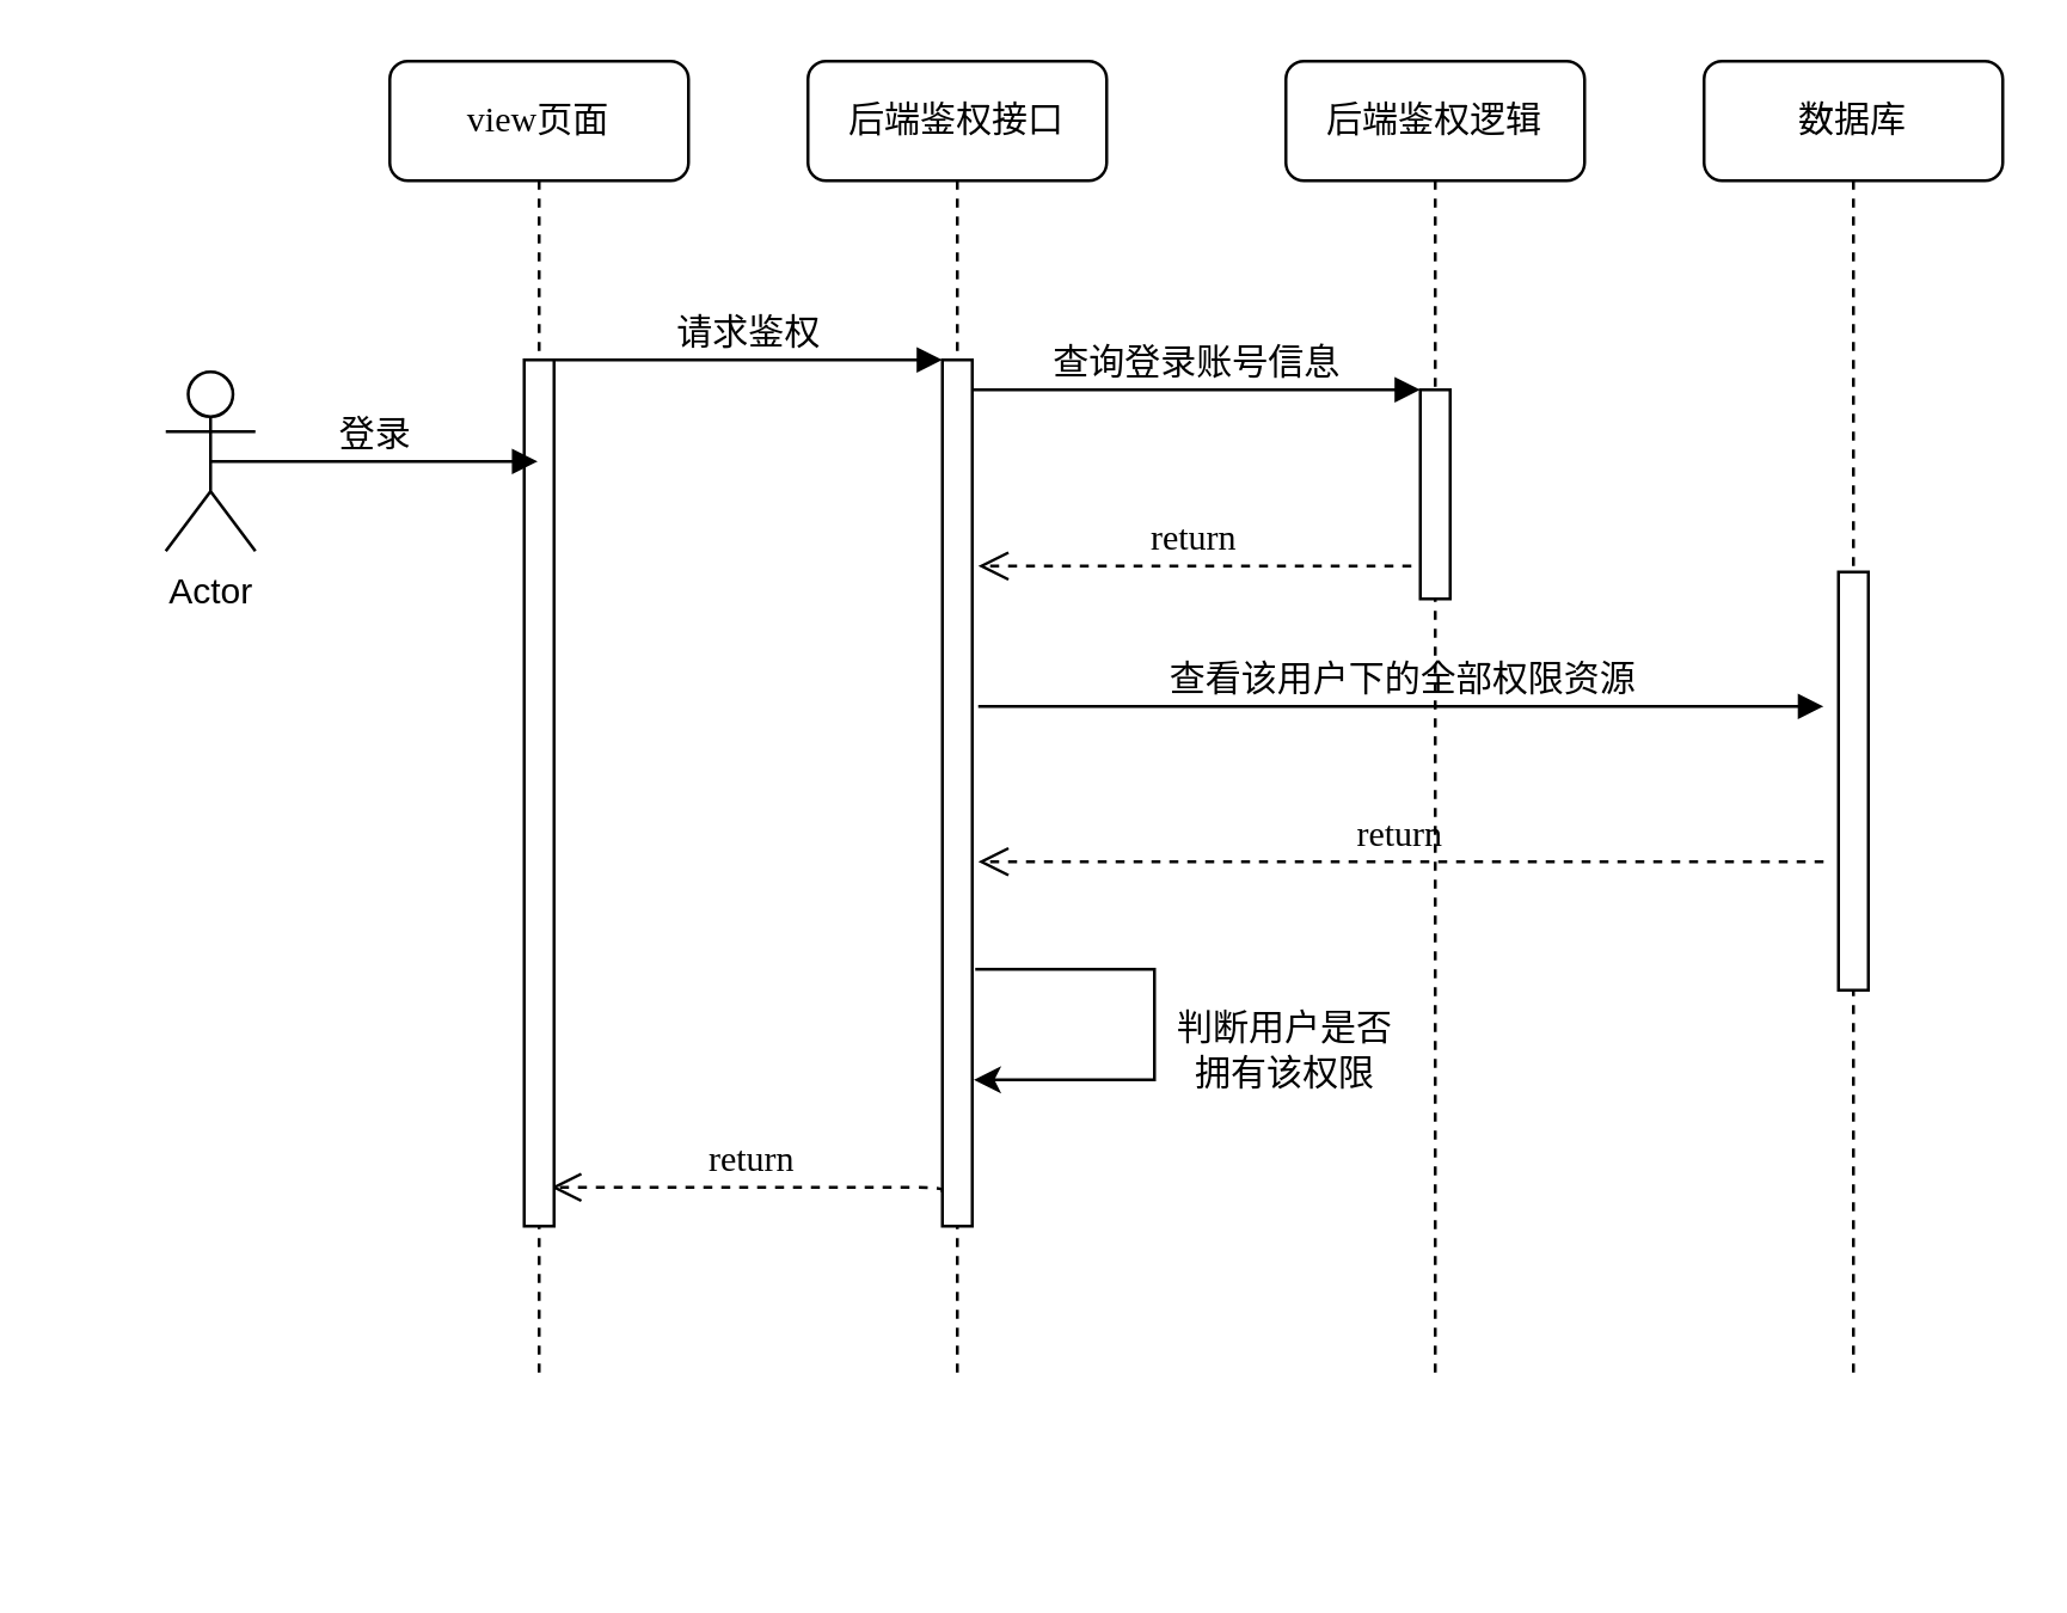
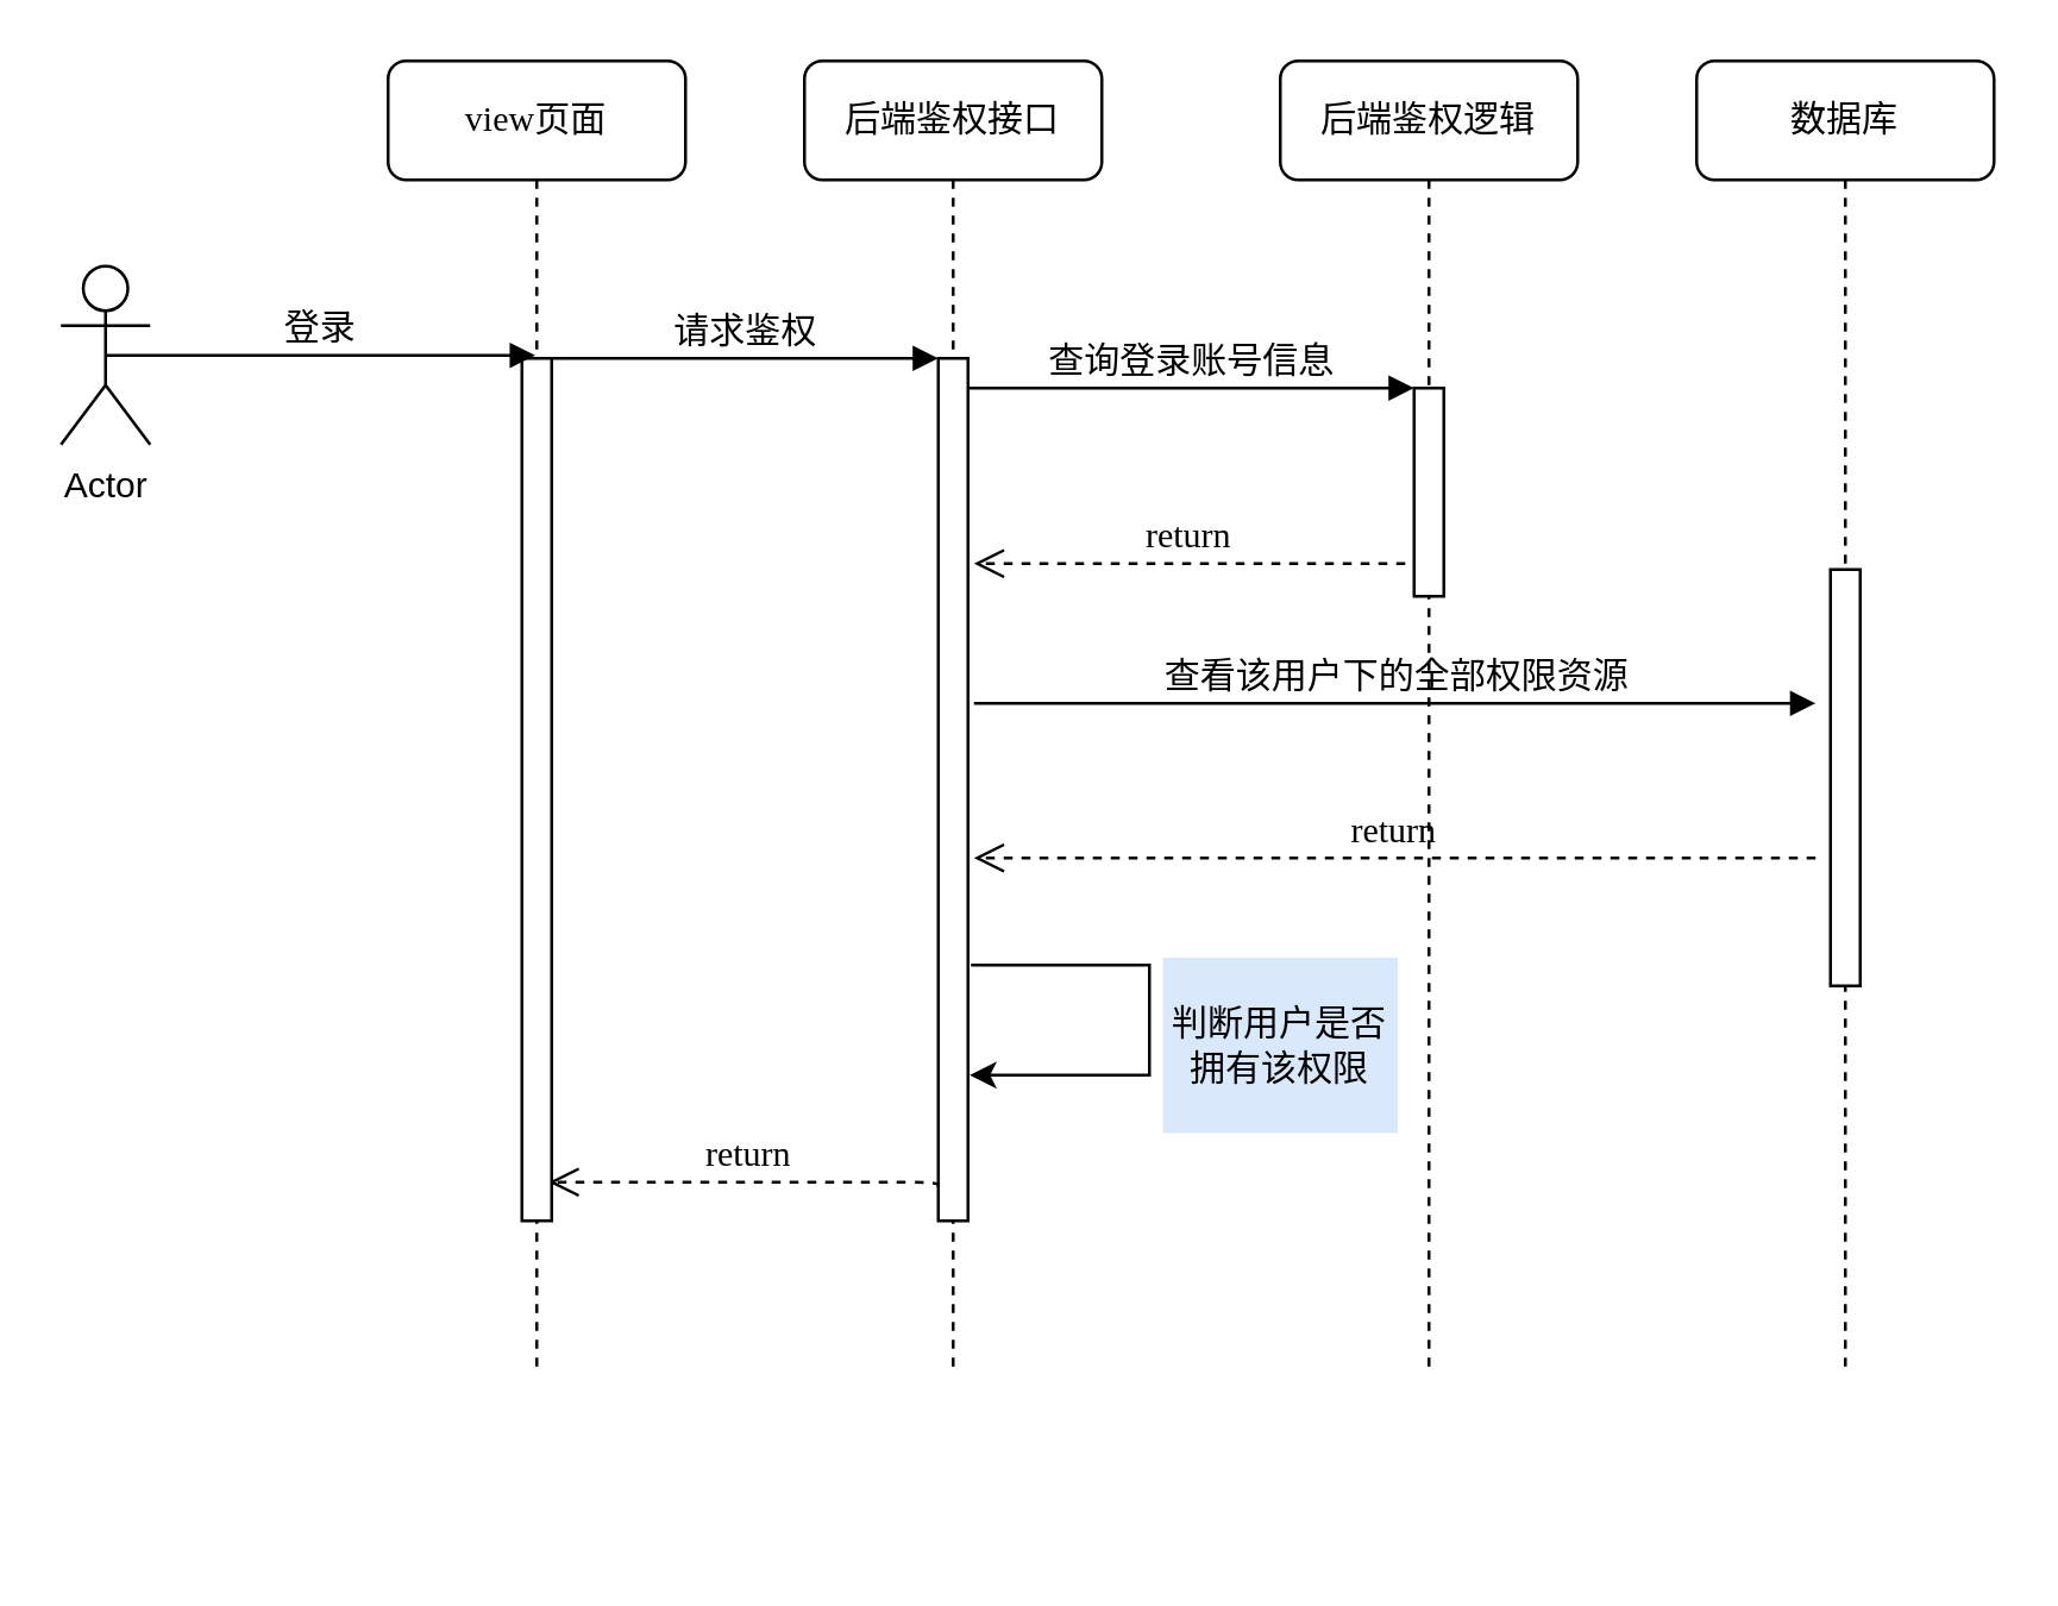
  <mxCell id="0" />
  <mxCell id="1" parent="0" />
  <mxCell id="2" value="后端鉴权接口" style="shape=umlLifeline;perimeter=lifelinePerimeter;whiteSpace=wrap;html=1;container=1;collapsible=0;recursiveResize=0;outlineConnect=0;rounded=1;shadow=0;comic=0;labelBackgroundColor=none;strokeWidth=1;fontFamily=Verdana;fontSize=12;align=center;" parent="1" vertex="1"><mxGeometry x="270" y="20" width="100" height="440" as="geometry" /></mxCell>
  <mxCell id="3" value="" style="html=1;points=[];perimeter=orthogonalPerimeter;rounded=0;shadow=0;comic=0;labelBackgroundColor=none;strokeWidth=1;fontFamily=Verdana;fontSize=12;align=center;" parent="2" vertex="1"><mxGeometry x="45" y="100" width="10" height="290" as="geometry" /></mxCell>
  <mxCell id="4" value="return" style="html=1;verticalAlign=bottom;endArrow=open;dashed=1;endSize=8;labelBackgroundColor=none;fontFamily=Verdana;fontSize=12;edgeStyle=elbowEdgeStyle;elbow=vertical;exitX=0.1;exitY=0.972;exitDx=0;exitDy=0;exitPerimeter=0;" edge="1" parent="2"><mxGeometry relative="1" as="geometry"><mxPoint x="-86" y="377" as="targetPoint" /><Array as="points"><mxPoint x="-11" y="377" /><mxPoint x="19" y="377" /></Array><mxPoint x="45" y="378.72" as="sourcePoint" /></mxGeometry></mxCell>
  <mxCell id="5" value="后端鉴权逻辑" style="shape=umlLifeline;perimeter=lifelinePerimeter;whiteSpace=wrap;html=1;container=1;collapsible=0;recursiveResize=0;outlineConnect=0;rounded=1;shadow=0;comic=0;labelBackgroundColor=none;strokeWidth=1;fontFamily=Verdana;fontSize=12;align=center;" parent="1" vertex="1"><mxGeometry x="430" y="20" width="100" height="440" as="geometry" /></mxCell>
  <mxCell id="6" value="" style="html=1;points=[];perimeter=orthogonalPerimeter;rounded=0;shadow=0;comic=0;labelBackgroundColor=none;strokeWidth=1;fontFamily=Verdana;fontSize=12;align=center;" parent="5" vertex="1"><mxGeometry x="45" y="110" width="10" height="70" as="geometry" /></mxCell>
  <mxCell id="7" value="数据库" style="shape=umlLifeline;perimeter=lifelinePerimeter;whiteSpace=wrap;html=1;container=1;collapsible=0;recursiveResize=0;outlineConnect=0;rounded=1;shadow=0;comic=0;labelBackgroundColor=none;strokeWidth=1;fontFamily=Verdana;fontSize=12;align=center;" parent="1" vertex="1"><mxGeometry x="570" y="20" width="100" height="440" as="geometry" /></mxCell>
  <mxCell id="8" value="view页面" style="shape=umlLifeline;perimeter=lifelinePerimeter;whiteSpace=wrap;html=1;container=1;collapsible=0;recursiveResize=0;outlineConnect=0;rounded=1;shadow=0;comic=0;labelBackgroundColor=none;strokeWidth=1;fontFamily=Verdana;fontSize=12;align=center;" parent="1" vertex="1"><mxGeometry x="130" y="20" width="100" height="440" as="geometry" /></mxCell>
  <mxCell id="9" value="" style="html=1;points=[];perimeter=orthogonalPerimeter;rounded=0;shadow=0;comic=0;labelBackgroundColor=none;strokeWidth=1;fontFamily=Verdana;fontSize=12;align=center;" parent="8" vertex="1"><mxGeometry x="45" y="100" width="10" height="290" as="geometry" /></mxCell>
  <mxCell id="10" value="" style="html=1;points=[];perimeter=orthogonalPerimeter;rounded=0;shadow=0;comic=0;labelBackgroundColor=none;strokeWidth=1;fontFamily=Verdana;fontSize=12;align=center;" parent="1" vertex="1"><mxGeometry x="615" y="191" width="10" height="140" as="geometry" /></mxCell>
  <mxCell id="11" value="return" style="html=1;verticalAlign=bottom;endArrow=open;dashed=1;endSize=8;labelBackgroundColor=none;fontFamily=Verdana;fontSize=12;edgeStyle=elbowEdgeStyle;elbow=vertical;" parent="1" edge="1"><mxGeometry relative="1" as="geometry"><mxPoint x="327" y="288" as="targetPoint" /><Array as="points"><mxPoint x="427" y="288" /><mxPoint x="597" y="518" /></Array><mxPoint x="610" y="288" as="sourcePoint" /></mxGeometry></mxCell>
  <mxCell id="12" value="请求鉴权" style="html=1;verticalAlign=bottom;endArrow=block;entryX=0;entryY=0;labelBackgroundColor=none;fontFamily=Verdana;fontSize=12;edgeStyle=elbowEdgeStyle;elbow=vertical;" parent="1" source="9" target="3" edge="1"><mxGeometry relative="1" as="geometry"><mxPoint x="250" y="130" as="sourcePoint" /></mxGeometry></mxCell>
  <mxCell id="13" value="查询登录账号信息" style="html=1;verticalAlign=bottom;endArrow=block;entryX=0;entryY=0;labelBackgroundColor=none;fontFamily=Verdana;fontSize=12;edgeStyle=elbowEdgeStyle;elbow=vertical;" parent="1" source="3" target="6" edge="1"><mxGeometry relative="1" as="geometry"><mxPoint x="400" y="140" as="sourcePoint" /></mxGeometry></mxCell>
  <mxCell id="14" value="return" style="html=1;verticalAlign=bottom;endArrow=open;dashed=1;endSize=8;labelBackgroundColor=none;fontFamily=Verdana;fontSize=12;edgeStyle=elbowEdgeStyle;elbow=vertical;" edge="1" parent="1"><mxGeometry relative="1" as="geometry"><mxPoint x="327" y="189" as="targetPoint" /><Array as="points"><mxPoint x="402" y="189" /><mxPoint x="432" y="189" /></Array><mxPoint x="472" y="189" as="sourcePoint" /></mxGeometry></mxCell>
  <mxCell id="15" value="查看该用户下的全部权限资源" style="html=1;verticalAlign=bottom;endArrow=block;labelBackgroundColor=none;fontFamily=Verdana;fontSize=12;edgeStyle=elbowEdgeStyle;elbow=vertical;" edge="1" parent="1"><mxGeometry relative="1" as="geometry"><mxPoint x="327" y="236" as="sourcePoint" /><mxPoint x="610" y="236" as="targetPoint" /></mxGeometry></mxCell>
- <mxCell id="16" value="Actor" style="shape=umlActor;verticalLabelPosition=bottom;verticalAlign=top;html=1;" vertex="1" parent="1"><mxGeometry x="55" y="124" width="30" height="60" as="geometry" /></mxCell>
+ <mxCell id="16" value="Actor" style="shape=umlActor;verticalLabelPosition=bottom;verticalAlign=top;html=1;" vertex="1" parent="1"><mxGeometry x="20" y="89" width="30" height="60" as="geometry" /></mxCell>
  <mxCell id="17" value="登录" style="html=1;verticalAlign=bottom;endArrow=block;labelBackgroundColor=none;fontFamily=Verdana;fontSize=12;edgeStyle=elbowEdgeStyle;elbow=vertical;exitX=0.5;exitY=0.5;exitDx=0;exitDy=0;exitPerimeter=0;" edge="1" parent="1" source="16" target="8"><mxGeometry relative="1" as="geometry"><mxPoint x="40" y="121" as="sourcePoint" /><mxPoint x="60" y="311" as="targetPoint" /></mxGeometry></mxCell>
  <mxCell id="18" value="" style="edgeStyle=elbowEdgeStyle;elbow=horizontal;endArrow=classic;html=1;rounded=0;" edge="1" parent="1"><mxGeometry width="50" height="50" relative="1" as="geometry"><mxPoint x="326" y="324" as="sourcePoint" /><mxPoint x="325.5" y="361" as="targetPoint" /><Array as="points"><mxPoint x="386" y="361" /><mxPoint x="416" y="371" /><mxPoint x="426" y="351" /></Array></mxGeometry></mxCell>
- <mxCell id="19" value="判断用户是否拥有该权限" style="rounded=0;whiteSpace=wrap;html=1;strokeColor=#FFFFFF;" vertex="1" parent="1"><mxGeometry x="390" y="321" width="80" height="60" as="geometry" /></mxCell>
+ <mxCell id="19" value="判断用户是否拥有该权限" style="rounded=0;whiteSpace=wrap;html=1;strokeColor=#FFFFFF;fillColor=#dae8fc;" vertex="1" parent="1"><mxGeometry x="390" y="321" width="80" height="60" as="geometry" /></mxCell>
